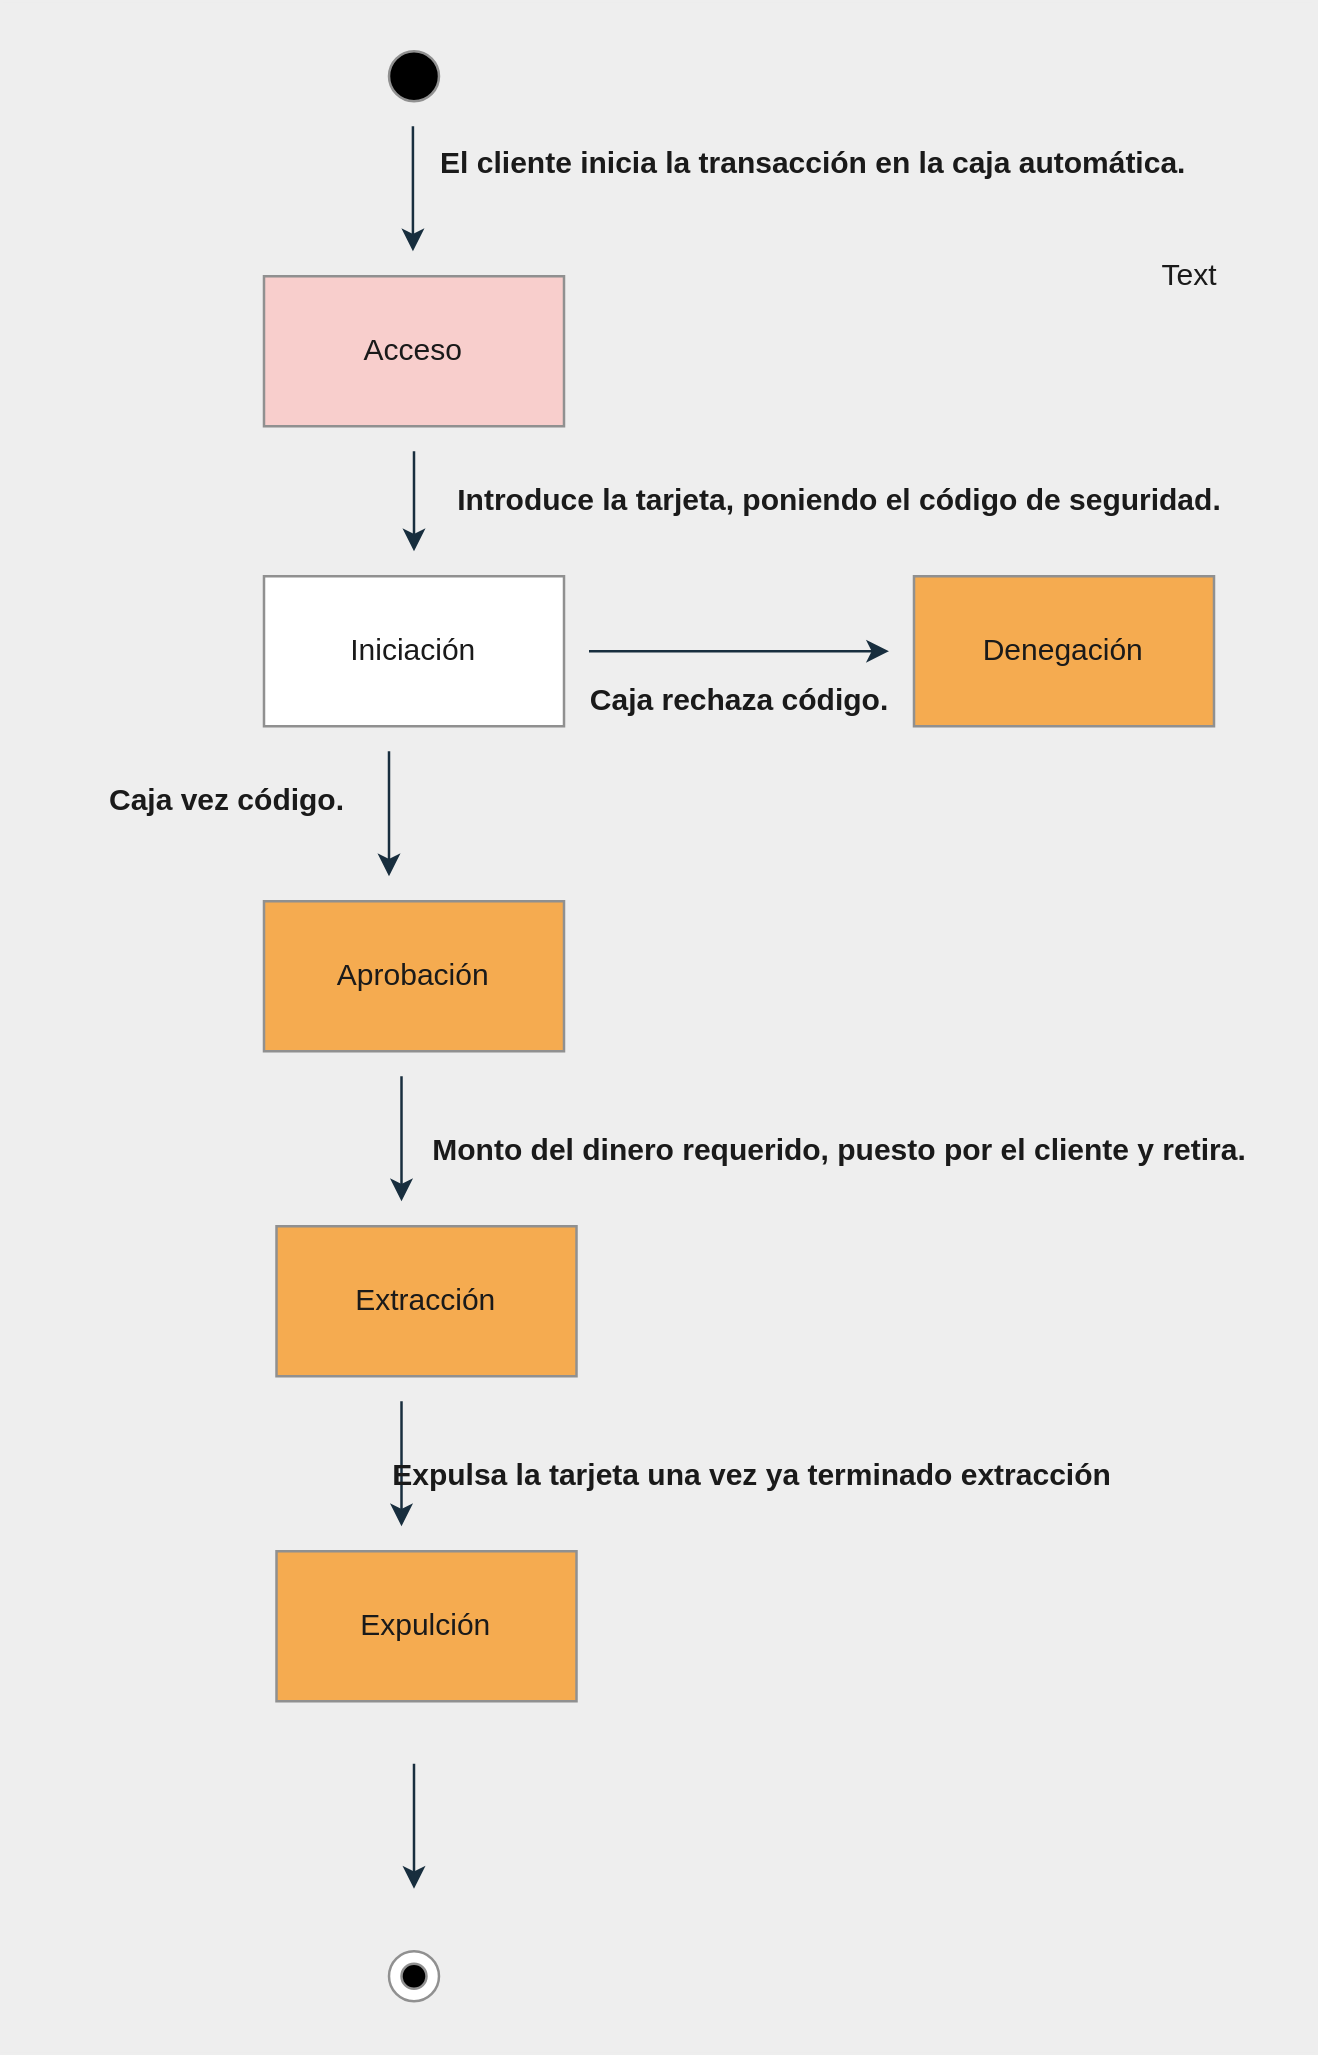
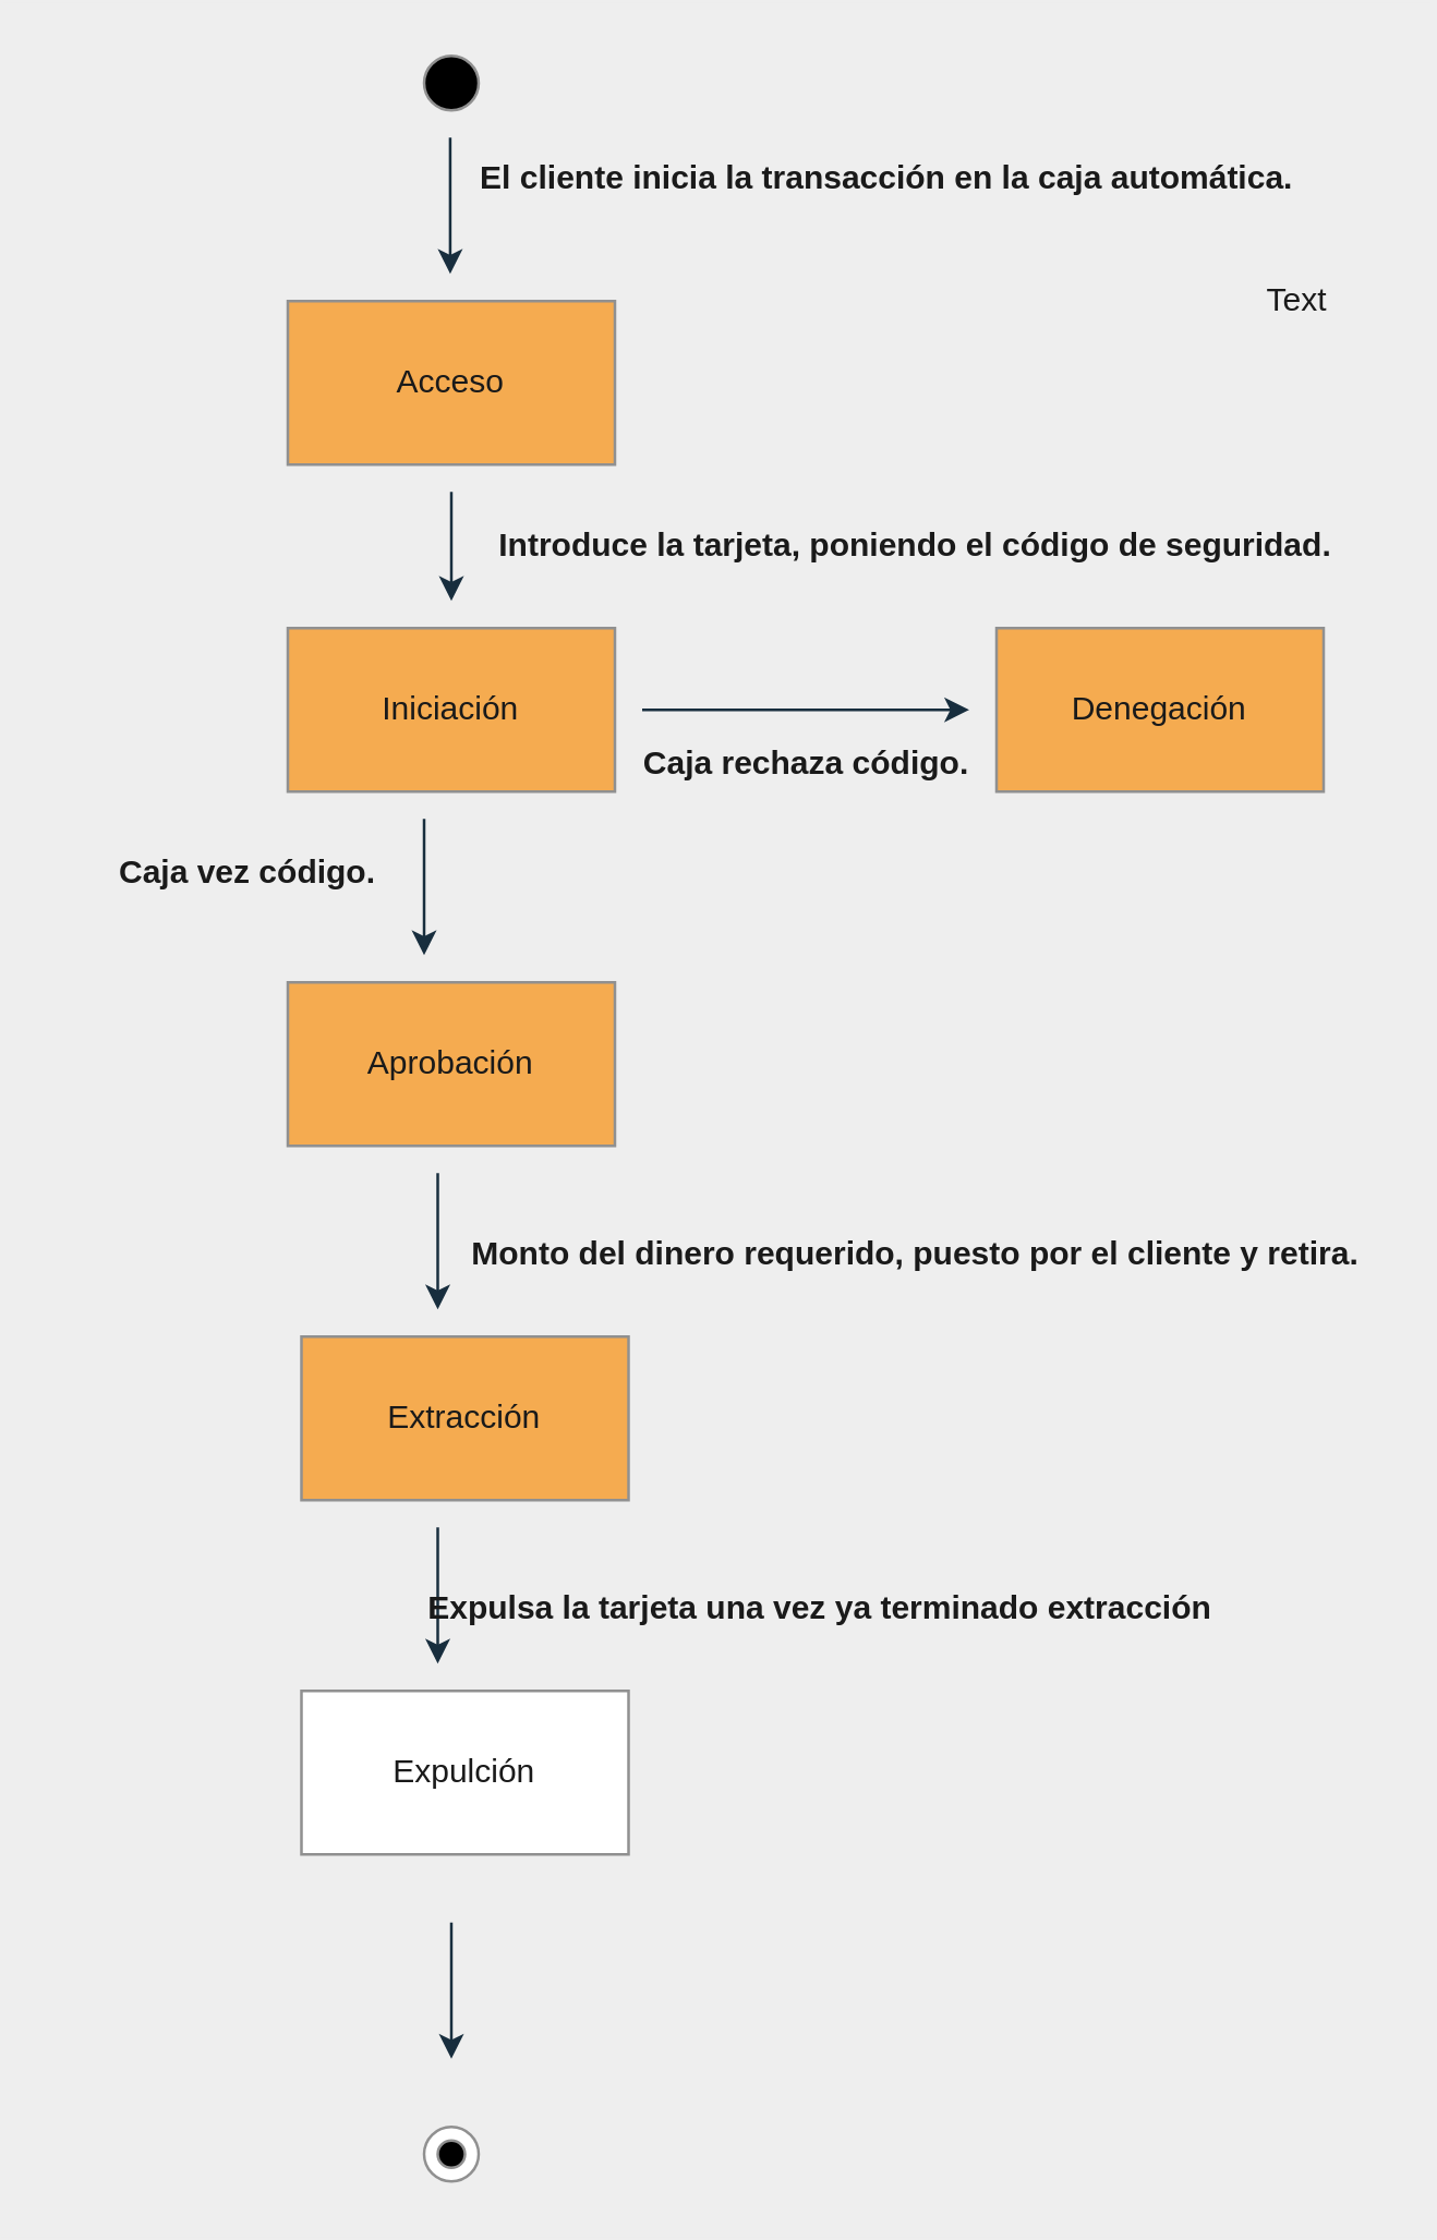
  <mxCell id="0" />
  <mxCell id="1" parent="0" />
  <mxCell id="2" value="" style="ellipse;whiteSpace=wrap;html=1;aspect=fixed;fillColor=#FFFFFF;strokeColor=#909090;fontColor=#1A1A1A;" vertex="1" parent="1"><mxGeometry x="155" y="780" width="20" height="20" as="geometry" /></mxCell>
- <mxCell id="3" value="Acceso" style="rounded=0;whiteSpace=wrap;html=1;fillColor=#f8cecc;strokeColor=#909090;fontColor=#1A1A1A;" vertex="1" parent="1"><mxGeometry x="105" y="110" width="120" height="60" as="geometry" /></mxCell>
- <mxCell id="4" value="Iniciación" style="rounded=0;whiteSpace=wrap;html=1;fillColor=#ffffff;strokeColor=#909090;fontColor=#1A1A1A;" vertex="1" parent="1"><mxGeometry x="105" y="230" width="120" height="60" as="geometry" /></mxCell>
+ <mxCell id="3" value="Acceso" style="rounded=0;whiteSpace=wrap;html=1;fillColor=#F5AB50;strokeColor=#909090;fontColor=#1A1A1A;" vertex="1" parent="1"><mxGeometry x="105" y="110" width="120" height="60" as="geometry" /></mxCell>
+ <mxCell id="4" value="Iniciación" style="rounded=0;whiteSpace=wrap;html=1;fillColor=#F5AB50;strokeColor=#909090;fontColor=#1A1A1A;" vertex="1" parent="1"><mxGeometry x="105" y="230" width="120" height="60" as="geometry" /></mxCell>
  <mxCell id="5" value="" style="ellipse;whiteSpace=wrap;html=1;aspect=fixed;fillColor=#000000;strokeColor=#909090;fontColor=#1A1A1A;" vertex="1" parent="1"><mxGeometry x="160" y="785" width="10" height="10" as="geometry" /></mxCell>
- <mxCell id="6" value="Expulción" style="rounded=0;whiteSpace=wrap;html=1;fillColor=#F5AB50;strokeColor=#909090;fontColor=#1A1A1A;" vertex="1" parent="1"><mxGeometry x="110" y="620" width="120" height="60" as="geometry" /></mxCell>
+ <mxCell id="6" value="Expulción" style="rounded=0;whiteSpace=wrap;html=1;fillColor=#ffffff;strokeColor=#909090;fontColor=#1A1A1A;" vertex="1" parent="1"><mxGeometry x="110" y="620" width="120" height="60" as="geometry" /></mxCell>
  <mxCell id="7" value="" style="endArrow=classic;html=1;rounded=0;labelBackgroundColor=#EEEEEE;strokeColor=#182E3E;fontColor=#1A1A1A;" edge="1" parent="1"><mxGeometry width="50" height="50" relative="1" as="geometry"><mxPoint x="165" y="705" as="sourcePoint" /><mxPoint x="165" y="755" as="targetPoint" /></mxGeometry></mxCell>
  <mxCell id="8" value="" style="ellipse;whiteSpace=wrap;html=1;aspect=fixed;fillColor=#000000;strokeColor=#909090;fontColor=#1A1A1A;" vertex="1" parent="1"><mxGeometry x="155" y="20" width="20" height="20" as="geometry" /></mxCell>
  <mxCell id="9" value="" style="endArrow=classic;html=1;rounded=0;labelBackgroundColor=#EEEEEE;strokeColor=#182E3E;fontColor=#1A1A1A;" edge="1" parent="1"><mxGeometry width="50" height="50" relative="1" as="geometry"><mxPoint x="164.57" y="50" as="sourcePoint" /><mxPoint x="164.57" y="100" as="targetPoint" /></mxGeometry></mxCell>
  <mxCell id="10" value="&lt;b&gt;El cliente inicia la transacción en la caja automática.&lt;/b&gt;" style="text;html=1;strokeColor=none;fillColor=none;align=center;verticalAlign=middle;whiteSpace=wrap;rounded=0;fontColor=#1A1A1A;" vertex="1" parent="1"><mxGeometry x="155" y="50" width="340" height="30" as="geometry" /></mxCell>
  <mxCell id="11" value="" style="endArrow=classic;html=1;rounded=0;labelBackgroundColor=#EEEEEE;strokeColor=#182E3E;fontColor=#1A1A1A;" edge="1" parent="1"><mxGeometry width="50" height="50" relative="1" as="geometry"><mxPoint x="165" y="180" as="sourcePoint" /><mxPoint x="165" y="220" as="targetPoint" /><Array as="points" /></mxGeometry></mxCell>
  <mxCell id="12" value="&lt;b&gt;Introduce la tarjeta, poniendo el código de seguridad.&lt;/b&gt;" style="text;html=1;align=center;verticalAlign=middle;resizable=0;points=[];autosize=1;strokeColor=none;fillColor=none;fontColor=#1A1A1A;" vertex="1" parent="1"><mxGeometry x="175" y="190" width="320" height="20" as="geometry" /></mxCell>
  <mxCell id="13" value="Denegación" style="rounded=0;whiteSpace=wrap;html=1;fillColor=#F5AB50;strokeColor=#909090;fontColor=#1A1A1A;" vertex="1" parent="1"><mxGeometry x="365" y="230" width="120" height="60" as="geometry" /></mxCell>
  <mxCell id="14" value="Aprobación" style="rounded=0;whiteSpace=wrap;html=1;fillColor=#F5AB50;strokeColor=#909090;fontColor=#1A1A1A;" vertex="1" parent="1"><mxGeometry x="105" y="360" width="120" height="60" as="geometry" /></mxCell>
  <mxCell id="15" value="" style="endArrow=classic;html=1;rounded=0;labelBackgroundColor=#EEEEEE;strokeColor=#182E3E;fontColor=#1A1A1A;" edge="1" parent="1"><mxGeometry width="50" height="50" relative="1" as="geometry"><mxPoint x="235" y="260" as="sourcePoint" /><mxPoint x="355" y="260" as="targetPoint" /></mxGeometry></mxCell>
  <mxCell id="16" value="" style="endArrow=classic;html=1;rounded=0;labelBackgroundColor=#EEEEEE;strokeColor=#182E3E;fontColor=#1A1A1A;" edge="1" parent="1"><mxGeometry width="50" height="50" relative="1" as="geometry"><mxPoint x="155" y="300" as="sourcePoint" /><mxPoint x="155" y="350" as="targetPoint" /></mxGeometry></mxCell>
  <mxCell id="17" value="&lt;b&gt;Caja vez código.&lt;/b&gt;" style="text;html=1;align=center;verticalAlign=middle;resizable=0;points=[];autosize=1;strokeColor=none;fillColor=none;fontColor=#1A1A1A;" vertex="1" parent="1"><mxGeometry x="20" y="310" width="140" height="20" as="geometry" /></mxCell>
  <mxCell id="18" value="&lt;b&gt;Caja rechaza código.&lt;/b&gt;" style="text;html=1;align=center;verticalAlign=middle;resizable=0;points=[];autosize=1;strokeColor=none;fillColor=none;fontColor=#1A1A1A;" vertex="1" parent="1"><mxGeometry x="230" y="270" width="130" height="20" as="geometry" /></mxCell>
  <mxCell id="19" value="Extracción" style="rounded=0;whiteSpace=wrap;html=1;fillColor=#F5AB50;strokeColor=#909090;fontColor=#1A1A1A;" vertex="1" parent="1"><mxGeometry x="110" y="490" width="120" height="60" as="geometry" /></mxCell>
  <mxCell id="20" value="" style="endArrow=classic;html=1;rounded=0;labelBackgroundColor=#EEEEEE;strokeColor=#182E3E;fontColor=#1A1A1A;" edge="1" parent="1"><mxGeometry width="50" height="50" relative="1" as="geometry"><mxPoint x="160" y="430" as="sourcePoint" /><mxPoint x="160" y="480" as="targetPoint" /></mxGeometry></mxCell>
  <mxCell id="21" value="&lt;b&gt;Monto del dinero requerido, puesto por el cliente y retira.&lt;/b&gt;" style="text;html=1;align=center;verticalAlign=middle;resizable=0;points=[];autosize=1;strokeColor=none;fillColor=none;fontColor=#1A1A1A;" vertex="1" parent="1"><mxGeometry x="165" y="450" width="340" height="20" as="geometry" /></mxCell>
  <mxCell id="22" value="" style="endArrow=classic;html=1;rounded=0;labelBackgroundColor=#EEEEEE;strokeColor=#182E3E;fontColor=#1A1A1A;" edge="1" parent="1"><mxGeometry width="50" height="50" relative="1" as="geometry"><mxPoint x="160" y="560" as="sourcePoint" /><mxPoint x="160" y="610" as="targetPoint" /></mxGeometry></mxCell>
  <mxCell id="23" value="&lt;b&gt;Expulsa la tarjeta una vez ya terminado extracción&lt;/b&gt;" style="text;html=1;align=center;verticalAlign=middle;resizable=0;points=[];autosize=1;strokeColor=none;fillColor=none;fontColor=#1A1A1A;" vertex="1" parent="1"><mxGeometry x="150" y="580" width="300" height="20" as="geometry" /></mxCell>
  <mxCell id="24" value="Text" style="text;html=1;align=center;verticalAlign=middle;resizable=0;points=[];autosize=1;strokeColor=none;fillColor=none;fontColor=#1A1A1A;" vertex="1" parent="1"><mxGeometry x="455" y="100" width="40" height="20" as="geometry" /></mxCell>
